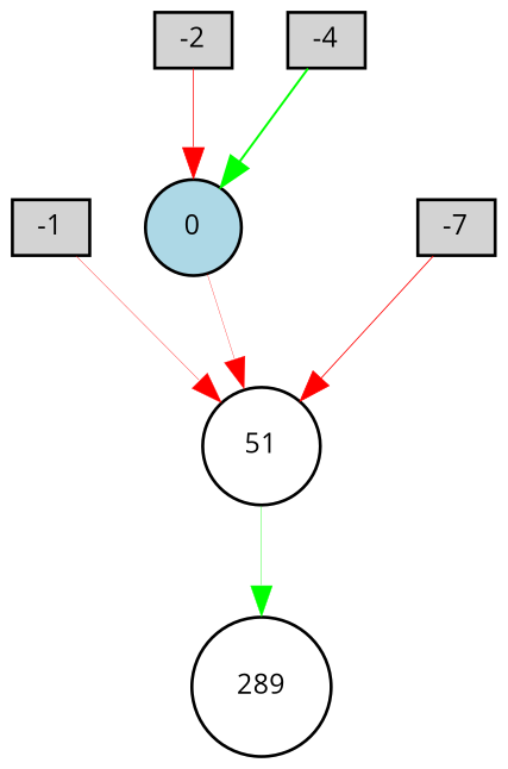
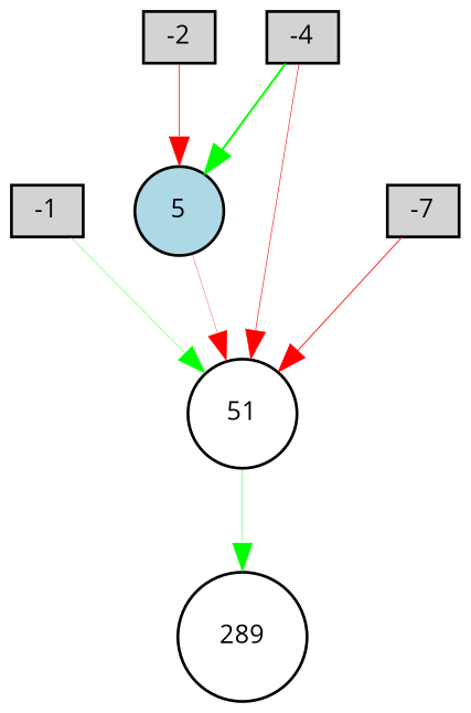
  digraph {
    fontname="Open Sans"
    node [fillcolor=lightgray fontname="Open Sans" fontsize=9 shape=box style=filled]
    edge [color=red fontname="Open Sans" style=solid]
    -1 [height=0.2 width=0.2]
    51 [fillcolor=white height=0.2 shape=circle width=0.2]
    289 [fillcolor=white height=0.2 shape=circle width=0.2]
    -2 [height=0.2 width=0.2]
-   0 [fillcolor=lightblue height=0.2 shape=circle width=0.2]
+   0 [fillcolor=lightblue height=0.2 shape=circle width=0.2 label=5]
    n6 [height=0.2 label=-7 width=0.2]
    -4 [height=0.2 width=0.2]
-   -1 -> 51 [penwidth=0.13375637553504066]
+   -1 -> 51 [color=green penwidth=0.13375637553504066]
    51 -> 289 [color=green penwidth=0.13754398910884036]
    -2 -> 0 [penwidth=0.2661004290441812]
    0 -> 51 [penwidth=0.11324649641744179]
    n6 -> 51 [penwidth=0.310392460411102]
+   -4 -> 51 [penwidth=0.21952983879747814]
    -4 -> 0 [color=green penwidth=0.7248867298130804]
  }
